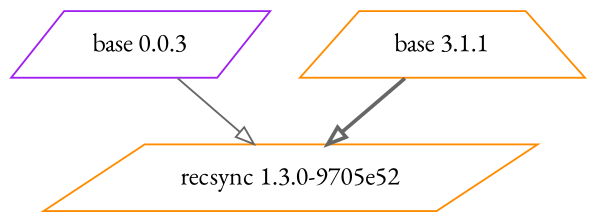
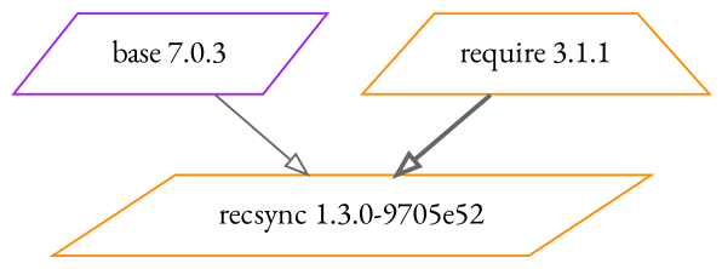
  digraph {
    fontname="EB Garamond"
    node [color=darkorange fontname="EB Garamond" shape=parallelogram]
    edge [arrowhead=onormal color=gray40 fontname="EB Garamond"]
-   n1 [color=purple label="base 0.0.3"]
+   n1 [color=purple label="base 7.0.3"]
    n2 [label="recsync 1.3.0-9705e52"]
-   n3 [label="base 3.1.1" shape=trapezium]
+   n3 [label="require 3.1.1" shape=trapezium]
    n1 -> n2 [style=solid]
    n3 -> n2 [style=bold]
  }
